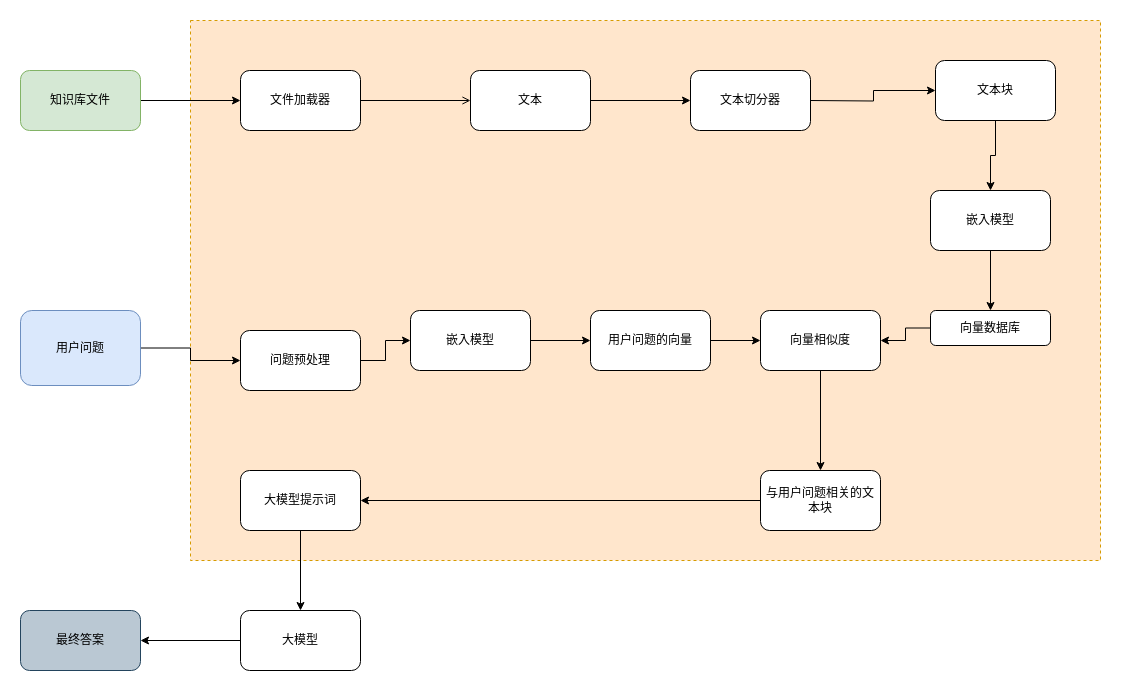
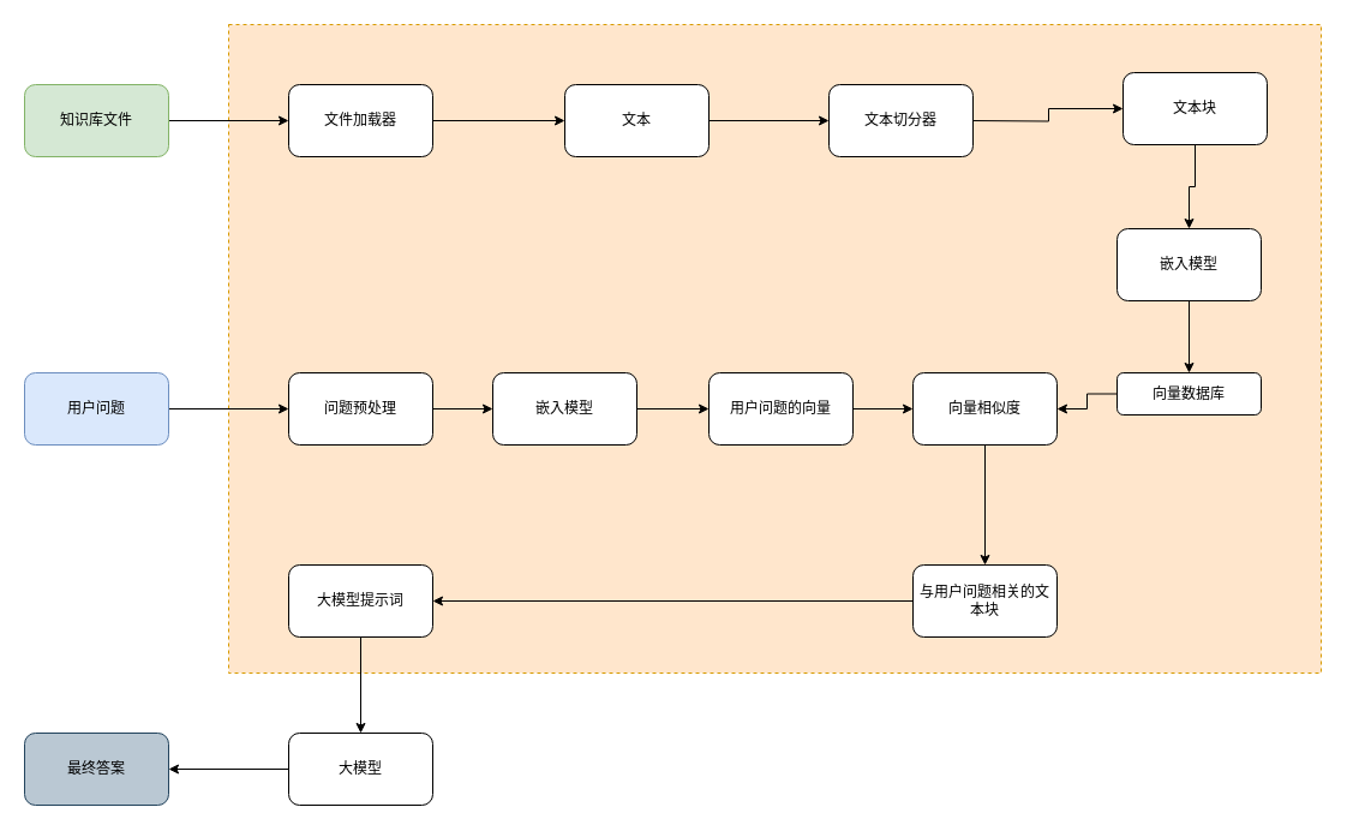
  <mxCell id="0" />
  <mxCell id="1" parent="0" />
  <mxCell id="2" value="" style="rounded=0;whiteSpace=wrap;html=1;dashed=1;fillColor=#ffe6cc;strokeColor=#d79b00;" vertex="1" parent="1"><mxGeometry x="190" y="20" width="910" height="540" as="geometry" /></mxCell>
  <mxCell id="3" style="edgeStyle=orthogonalEdgeStyle;rounded=0;orthogonalLoop=1;jettySize=auto;html=1;entryX=0;entryY=0.5;entryDx=0;entryDy=0;" edge="1" parent="1" target="16"><mxGeometry relative="1" as="geometry"><mxPoint x="810" y="100" as="sourcePoint" /></mxGeometry></mxCell>
  <mxCell id="4" value="文本切分器" style="rounded=1;whiteSpace=wrap;html=1;" vertex="1" parent="1"><mxGeometry x="690" y="70" width="120" height="60" as="geometry" /></mxCell>
  <mxCell id="5" value="" style="edgeStyle=orthogonalEdgeStyle;rounded=0;orthogonalLoop=1;jettySize=auto;html=1;exitX=1;exitY=0.5;exitDx=0;exitDy=0;" edge="1" parent="1" source="21" target="6"><mxGeometry relative="1" as="geometry"><mxPoint x="210" y="100" as="sourcePoint" /></mxGeometry></mxCell>
  <mxCell id="6" value="文件加载器" style="rounded=1;whiteSpace=wrap;html=1;" vertex="1" parent="1"><mxGeometry x="240" y="70" width="120" height="60" as="geometry" /></mxCell>
  <mxCell id="7" value="" style="edgeStyle=orthogonalEdgeStyle;rounded=0;orthogonalLoop=1;jettySize=auto;html=1;" edge="1" parent="1" source="8" target="20"><mxGeometry relative="1" as="geometry" /></mxCell>
  <mxCell id="8" value="向量数据库" style="rounded=1;whiteSpace=wrap;html=1;" vertex="1" parent="1"><mxGeometry x="930" y="310" width="120" height="35" as="geometry" /></mxCell>
  <mxCell id="9" style="edgeStyle=orthogonalEdgeStyle;rounded=0;orthogonalLoop=1;jettySize=auto;html=1;exitX=1;exitY=0.5;exitDx=0;exitDy=0;entryX=0;entryY=0.5;entryDx=0;entryDy=0;" edge="1" parent="1" source="10" target="24"><mxGeometry relative="1" as="geometry" /></mxCell>
- <mxCell id="10" value="问题预处理" style="rounded=1;whiteSpace=wrap;html=1;" vertex="1" parent="1"><mxGeometry x="240" y="330" width="120" height="60" as="geometry" /></mxCell>
+ <mxCell id="10" value="问题预处理" style="rounded=1;whiteSpace=wrap;html=1;" vertex="1" parent="1"><mxGeometry x="240" y="310" width="120" height="60" as="geometry" /></mxCell>
  <mxCell id="11" style="edgeStyle=orthogonalEdgeStyle;rounded=0;orthogonalLoop=1;jettySize=auto;html=1;entryX=0;entryY=0.5;entryDx=0;entryDy=0;exitX=1;exitY=0.5;exitDx=0;exitDy=0;" edge="1" parent="1" source="22" target="10"><mxGeometry relative="1" as="geometry"><mxPoint x="210" y="350.048" as="sourcePoint" /></mxGeometry></mxCell>
- <mxCell id="12" style="edgeStyle=orthogonalEdgeStyle;rounded=0;orthogonalLoop=1;jettySize=auto;html=1;exitX=1;exitY=0.5;exitDx=0;exitDy=0;entryX=0;entryY=0.5;entryDx=0;entryDy=0;endArrow=open;" edge="1" parent="1" source="6" target="14"><mxGeometry relative="1" as="geometry"><mxPoint x="468.16" y="-25.76" as="targetPoint" /></mxGeometry></mxCell>
+ <mxCell id="12" style="edgeStyle=orthogonalEdgeStyle;rounded=0;orthogonalLoop=1;jettySize=auto;html=1;exitX=1;exitY=0.5;exitDx=0;exitDy=0;entryX=0;entryY=0.5;entryDx=0;entryDy=0;" edge="1" parent="1" source="6" target="14"><mxGeometry relative="1" as="geometry"><mxPoint x="468.16" y="-25.76" as="targetPoint" /></mxGeometry></mxCell>
  <mxCell id="13" style="edgeStyle=orthogonalEdgeStyle;rounded=0;orthogonalLoop=1;jettySize=auto;html=1;entryX=0;entryY=0.5;entryDx=0;entryDy=0;" edge="1" parent="1" source="14" target="4"><mxGeometry relative="1" as="geometry" /></mxCell>
  <mxCell id="14" value="文本" style="rounded=1;whiteSpace=wrap;html=1;" vertex="1" parent="1"><mxGeometry x="470" y="70" width="120" height="60" as="geometry" /></mxCell>
  <mxCell id="15" value="" style="edgeStyle=orthogonalEdgeStyle;rounded=0;orthogonalLoop=1;jettySize=auto;html=1;" edge="1" parent="1" source="16" target="18"><mxGeometry relative="1" as="geometry" /></mxCell>
  <mxCell id="16" value="文本块" style="rounded=1;whiteSpace=wrap;html=1;" vertex="1" parent="1"><mxGeometry x="935" y="60" width="120" height="60" as="geometry" /></mxCell>
  <mxCell id="17" value="" style="edgeStyle=orthogonalEdgeStyle;rounded=0;orthogonalLoop=1;jettySize=auto;html=1;" edge="1" parent="1" source="18" target="8"><mxGeometry relative="1" as="geometry" /></mxCell>
  <mxCell id="18" value="嵌入模型" style="rounded=1;whiteSpace=wrap;html=1;" vertex="1" parent="1"><mxGeometry x="930" y="190" width="120" height="60" as="geometry" /></mxCell>
  <mxCell id="19" value="" style="edgeStyle=orthogonalEdgeStyle;rounded=0;orthogonalLoop=1;jettySize=auto;html=1;" edge="1" parent="1" source="20" target="28"><mxGeometry relative="1" as="geometry" /></mxCell>
  <mxCell id="20" value="向量相似度" style="rounded=1;whiteSpace=wrap;html=1;" vertex="1" parent="1"><mxGeometry x="760" y="310" width="120" height="60" as="geometry" /></mxCell>
  <mxCell id="21" value="知识库文件" style="rounded=1;whiteSpace=wrap;html=1;fillColor=#d5e8d4;strokeColor=#82b366;" vertex="1" parent="1"><mxGeometry x="20" y="70" width="120" height="60" as="geometry" /></mxCell>
- <mxCell id="22" value="用户问题" style="rounded=1;whiteSpace=wrap;html=1;fillColor=#dae8fc;strokeColor=#6c8ebf;" vertex="1" parent="1"><mxGeometry x="20" y="310" width="120" height="75" as="geometry" /></mxCell>
+ <mxCell id="22" value="用户问题" style="rounded=1;whiteSpace=wrap;html=1;fillColor=#dae8fc;strokeColor=#6c8ebf;" vertex="1" parent="1"><mxGeometry x="20" y="310" width="120" height="60" as="geometry" /></mxCell>
  <mxCell id="23" value="" style="edgeStyle=orthogonalEdgeStyle;rounded=0;orthogonalLoop=1;jettySize=auto;html=1;" edge="1" parent="1" source="24" target="26"><mxGeometry relative="1" as="geometry" /></mxCell>
  <mxCell id="24" value="嵌入模型" style="rounded=1;whiteSpace=wrap;html=1;" vertex="1" parent="1"><mxGeometry x="410" y="310" width="120" height="60" as="geometry" /></mxCell>
  <mxCell id="25" value="" style="edgeStyle=orthogonalEdgeStyle;rounded=0;orthogonalLoop=1;jettySize=auto;html=1;" edge="1" parent="1" source="26" target="20"><mxGeometry relative="1" as="geometry" /></mxCell>
  <mxCell id="26" value="用户问题的向量" style="rounded=1;whiteSpace=wrap;html=1;" vertex="1" parent="1"><mxGeometry x="590" y="310" width="120" height="60" as="geometry" /></mxCell>
  <mxCell id="27" style="edgeStyle=orthogonalEdgeStyle;rounded=0;orthogonalLoop=1;jettySize=auto;html=1;exitX=0;exitY=0.5;exitDx=0;exitDy=0;entryX=1;entryY=0.5;entryDx=0;entryDy=0;" edge="1" parent="1" source="28" target="30"><mxGeometry relative="1" as="geometry" /></mxCell>
  <mxCell id="28" value="与用户问题相关的文本块" style="rounded=1;whiteSpace=wrap;html=1;" vertex="1" parent="1"><mxGeometry x="760" y="470" width="120" height="60" as="geometry" /></mxCell>
  <mxCell id="29" value="" style="edgeStyle=orthogonalEdgeStyle;rounded=0;orthogonalLoop=1;jettySize=auto;html=1;" edge="1" parent="1" source="30" target="32"><mxGeometry relative="1" as="geometry" /></mxCell>
  <mxCell id="30" value="大模型提示词" style="rounded=1;whiteSpace=wrap;html=1;" vertex="1" parent="1"><mxGeometry x="240" y="470" width="120" height="60" as="geometry" /></mxCell>
  <mxCell id="31" value="" style="edgeStyle=orthogonalEdgeStyle;rounded=0;orthogonalLoop=1;jettySize=auto;html=1;" edge="1" parent="1" source="32" target="33"><mxGeometry relative="1" as="geometry" /></mxCell>
  <mxCell id="32" value="大模型" style="rounded=1;whiteSpace=wrap;html=1;" vertex="1" parent="1"><mxGeometry x="240" y="610" width="120" height="60" as="geometry" /></mxCell>
  <mxCell id="33" value="最终答案" style="rounded=1;whiteSpace=wrap;html=1;fillColor=#bac8d3;strokeColor=#23445d;" vertex="1" parent="1"><mxGeometry x="20" y="610" width="120" height="60" as="geometry" /></mxCell>
